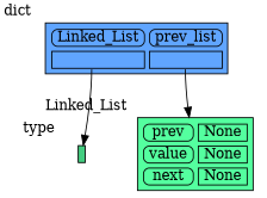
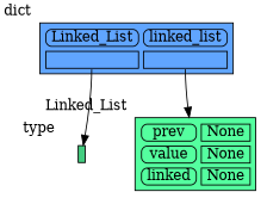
  digraph {
    node [shape=plaintext]
    edge [headport=table style=solid tailport=ref0]
    n1 [label=< <TABLE BORDER="1" CELLBORDER="1" CELLSPACING="0" CELLPADDING="0" BGCOLOR="seagreen3" PORT="table">     <TR><TD BORDER="0"> </TD></TR> </TABLE> > xlabel=type]
-   n2 [label=< <TABLE BORDER="1" CELLBORDER="1" CELLSPACING="5" CELLPADDING="0" BGCOLOR="seagreen1" PORT="table">     <TR><TD BORDER="1" STYLE="ROUNDED"> prev </TD><TD BORDER="1"> None </TD></TR>     <TR><TD BORDER="1" STYLE="ROUNDED"> value </TD><TD BORDER="1"> None </TD></TR>     <TR><TD BORDER="1" STYLE="ROUNDED"> next </TD><TD BORDER="1"> None </TD></TR> </TABLE> > xlabel=Linked_List]
-   n3 [label=< <TABLE BORDER="1" CELLBORDER="1" CELLSPACING="5" CELLPADDING="0" BGCOLOR="#60a5ff" PORT="table">     <TR><TD BORDER="1" STYLE="ROUNDED"> Linked_List </TD><TD BORDER="1" STYLE="ROUNDED"> prev_list </TD></TR>     <TR><TD BORDER="1" PORT="ref0"> </TD><TD BORDER="1" PORT="ref1"> </TD></TR> </TABLE> > xlabel=dict]
+   n2 [label=< <TABLE BORDER="1" CELLBORDER="1" CELLSPACING="5" CELLPADDING="0" BGCOLOR="seagreen1" PORT="table">     <TR><TD BORDER="1" STYLE="ROUNDED"> prev </TD><TD BORDER="1"> None </TD></TR>     <TR><TD BORDER="1" STYLE="ROUNDED"> value </TD><TD BORDER="1"> None </TD></TR>     <TR><TD BORDER="1" STYLE="ROUNDED"> linked </TD><TD BORDER="1"> None </TD></TR> </TABLE> > xlabel=Linked_List]
+   n3 [label=< <TABLE BORDER="1" CELLBORDER="1" CELLSPACING="5" CELLPADDING="0" BGCOLOR="#60a5ff" PORT="table">     <TR><TD BORDER="1" STYLE="ROUNDED"> Linked_List </TD><TD BORDER="1" STYLE="ROUNDED"> linked_list </TD></TR>     <TR><TD BORDER="1" PORT="ref0"> </TD><TD BORDER="1" PORT="ref1"> </TD></TR> </TABLE> > xlabel=dict]
    subgraph sub_1 {
      rank=same
      n1
      n2
    }
    n1 -> n2 [style=invis weight=10]
    n3 -> n1
    n3 -> n2 [tailport=ref1]
  }
